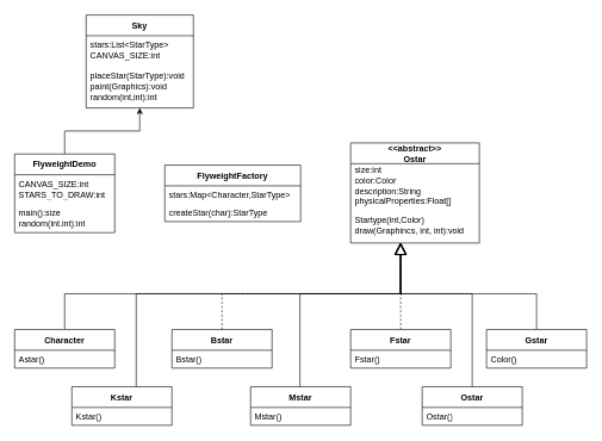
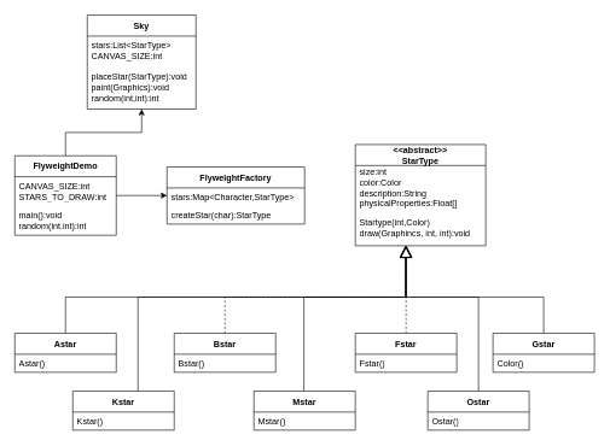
  <mxCell id="0" />
  <mxCell id="1" parent="0" />
+ <mxCell id="2" style="edgeStyle=orthogonalEdgeStyle;rounded=0;orthogonalLoop=1;jettySize=auto;html=1;" edge="1" parent="1" source="4" target="7"><mxGeometry relative="1" as="geometry" /></mxCell>
  <mxCell id="3" style="edgeStyle=orthogonalEdgeStyle;rounded=0;orthogonalLoop=1;jettySize=auto;html=1;" edge="1" parent="1" source="4" target="34"><mxGeometry relative="1" as="geometry" /></mxCell>
  <mxCell id="4" value="FlyweightDemo" style="swimlane;fontStyle=1;align=center;verticalAlign=middle;childLayout=stackLayout;horizontal=1;startSize=29;horizontalStack=0;resizeParent=1;resizeParentMax=0;resizeLast=0;collapsible=0;marginBottom=0;html=1;whiteSpace=wrap;" vertex="1" parent="1"><mxGeometry x="20" y="214.5" width="140" height="110" as="geometry" /></mxCell>
  <mxCell id="5" value="CANVAS_SIZE:int&lt;br&gt;STARS_TO_DRAW:int" style="text;html=1;strokeColor=none;fillColor=none;align=left;verticalAlign=middle;spacingLeft=4;spacingRight=4;overflow=hidden;rotatable=0;points=[[0,0.5],[1,0.5]];portConstraint=eastwest;whiteSpace=wrap;" vertex="1" parent="4"><mxGeometry y="29" width="140" height="41" as="geometry" /></mxCell>
- <mxCell id="6" value="main():size&lt;br&gt;random(int.int):int" style="text;html=1;strokeColor=none;fillColor=none;align=left;verticalAlign=middle;spacingLeft=4;spacingRight=4;overflow=hidden;rotatable=0;points=[[0,0.5],[1,0.5]];portConstraint=eastwest;whiteSpace=wrap;" vertex="1" parent="4"><mxGeometry y="70" width="140" height="40" as="geometry" /></mxCell>
+ <mxCell id="6" value="main():void&lt;br&gt;random(int.int):int" style="text;html=1;strokeColor=none;fillColor=none;align=left;verticalAlign=middle;spacingLeft=4;spacingRight=4;overflow=hidden;rotatable=0;points=[[0,0.5],[1,0.5]];portConstraint=eastwest;whiteSpace=wrap;" vertex="1" parent="4"><mxGeometry y="70" width="140" height="40" as="geometry" /></mxCell>
  <mxCell id="7" value="FlyweightFactory" style="swimlane;fontStyle=1;align=center;verticalAlign=middle;childLayout=stackLayout;horizontal=1;startSize=29;horizontalStack=0;resizeParent=1;resizeParentMax=0;resizeLast=0;collapsible=0;marginBottom=0;html=1;whiteSpace=wrap;" vertex="1" parent="1"><mxGeometry x="230" y="230" width="190" height="79" as="geometry" /></mxCell>
  <mxCell id="8" value="stars:Map&amp;lt;Character,StarType&amp;gt;" style="text;html=1;strokeColor=none;fillColor=none;align=left;verticalAlign=middle;spacingLeft=4;spacingRight=4;overflow=hidden;rotatable=0;points=[[0,0.5],[1,0.5]];portConstraint=eastwest;whiteSpace=wrap;" vertex="1" parent="7"><mxGeometry y="29" width="190" height="25" as="geometry" /></mxCell>
  <mxCell id="9" value="createStar(char):StarType" style="text;html=1;strokeColor=none;fillColor=none;align=left;verticalAlign=middle;spacingLeft=4;spacingRight=4;overflow=hidden;rotatable=0;points=[[0,0.5],[1,0.5]];portConstraint=eastwest;whiteSpace=wrap;" vertex="1" parent="7"><mxGeometry y="54" width="190" height="25" as="geometry" /></mxCell>
- <mxCell id="10" value="&amp;lt;&amp;lt;abstract&amp;gt;&amp;gt;&lt;br&gt;Ostar" style="swimlane;fontStyle=1;align=center;verticalAlign=middle;childLayout=stackLayout;horizontal=1;startSize=29;horizontalStack=0;resizeParent=1;resizeParentMax=0;resizeLast=0;collapsible=0;marginBottom=0;html=1;whiteSpace=wrap;" vertex="1" parent="1"><mxGeometry x="490" y="199" width="180" height="140" as="geometry" /></mxCell>
+ <mxCell id="10" value="&amp;lt;&amp;lt;abstract&amp;gt;&amp;gt;&lt;br&gt;StarType" style="swimlane;fontStyle=1;align=center;verticalAlign=middle;childLayout=stackLayout;horizontal=1;startSize=29;horizontalStack=0;resizeParent=1;resizeParentMax=0;resizeLast=0;collapsible=0;marginBottom=0;html=1;whiteSpace=wrap;" vertex="1" parent="1"><mxGeometry x="490" y="199" width="180" height="140" as="geometry" /></mxCell>
  <mxCell id="11" value="size:int&lt;br&gt;color:Color&amp;nbsp;&lt;br&gt;description:String&lt;br&gt;physicalProperties:Float[]" style="text;html=1;strokeColor=none;fillColor=none;align=left;verticalAlign=middle;spacingLeft=4;spacingRight=4;overflow=hidden;rotatable=0;points=[[0,0.5],[1,0.5]];portConstraint=eastwest;whiteSpace=wrap;" vertex="1" parent="10"><mxGeometry y="29" width="180" height="61" as="geometry" /></mxCell>
  <mxCell id="12" value="Startype(int,Color)&lt;br&gt;draw(Graphincs, int, int):void" style="text;html=1;strokeColor=none;fillColor=none;align=left;verticalAlign=middle;spacingLeft=4;spacingRight=4;overflow=hidden;rotatable=0;points=[[0,0.5],[1,0.5]];portConstraint=eastwest;whiteSpace=wrap;" vertex="1" parent="10"><mxGeometry y="90" width="180" height="50" as="geometry" /></mxCell>
  <mxCell id="13" style="edgeStyle=orthogonalEdgeStyle;rounded=0;orthogonalLoop=1;jettySize=auto;html=1;endArrow=block;endFill=0;endSize=14;" edge="1" parent="1" source="14" target="10"><mxGeometry relative="1" as="geometry"><Array as="points"><mxPoint x="90" y="410" /><mxPoint x="560" y="410" /></Array></mxGeometry></mxCell>
- <mxCell id="14" value="Character" style="swimlane;fontStyle=1;align=center;verticalAlign=middle;childLayout=stackLayout;horizontal=1;startSize=29;horizontalStack=0;resizeParent=1;resizeParentMax=0;resizeLast=0;collapsible=0;marginBottom=0;html=1;whiteSpace=wrap;" vertex="1" parent="1"><mxGeometry x="20" y="460" width="140" height="54" as="geometry" /></mxCell>
+ <mxCell id="14" value="Astar" style="swimlane;fontStyle=1;align=center;verticalAlign=middle;childLayout=stackLayout;horizontal=1;startSize=29;horizontalStack=0;resizeParent=1;resizeParentMax=0;resizeLast=0;collapsible=0;marginBottom=0;html=1;whiteSpace=wrap;" vertex="1" parent="1"><mxGeometry x="20" y="460" width="140" height="54" as="geometry" /></mxCell>
  <mxCell id="15" value="Astar()" style="text;html=1;strokeColor=none;fillColor=none;align=left;verticalAlign=middle;spacingLeft=4;spacingRight=4;overflow=hidden;rotatable=0;points=[[0,0.5],[1,0.5]];portConstraint=eastwest;whiteSpace=wrap;" vertex="1" parent="14"><mxGeometry y="29" width="140" height="25" as="geometry" /></mxCell>
  <mxCell id="16" style="edgeStyle=orthogonalEdgeStyle;rounded=0;orthogonalLoop=1;jettySize=auto;html=1;endSize=14;endArrow=block;endFill=0;" edge="1" parent="1" source="17" target="10"><mxGeometry relative="1" as="geometry"><Array as="points"><mxPoint x="190" y="410" /><mxPoint x="560" y="410" /></Array></mxGeometry></mxCell>
  <mxCell id="17" value="Kstar" style="swimlane;fontStyle=1;align=center;verticalAlign=middle;childLayout=stackLayout;horizontal=1;startSize=29;horizontalStack=0;resizeParent=1;resizeParentMax=0;resizeLast=0;collapsible=0;marginBottom=0;html=1;whiteSpace=wrap;" vertex="1" parent="1"><mxGeometry x="100" y="540" width="140" height="54" as="geometry" /></mxCell>
  <mxCell id="18" value="Kstar()" style="text;html=1;strokeColor=none;fillColor=none;align=left;verticalAlign=middle;spacingLeft=4;spacingRight=4;overflow=hidden;rotatable=0;points=[[0,0.5],[1,0.5]];portConstraint=eastwest;whiteSpace=wrap;" vertex="1" parent="17"><mxGeometry y="29" width="140" height="25" as="geometry" /></mxCell>
  <mxCell id="19" style="edgeStyle=orthogonalEdgeStyle;rounded=0;orthogonalLoop=1;jettySize=auto;html=1;startSize=6;endArrow=block;endFill=0;endSize=14;" edge="1" parent="1" source="20" target="10"><mxGeometry relative="1" as="geometry"><Array as="points"><mxPoint x="660" y="410" /><mxPoint x="560" y="410" /></Array></mxGeometry></mxCell>
  <mxCell id="20" value="Ostar" style="swimlane;fontStyle=1;align=center;verticalAlign=middle;childLayout=stackLayout;horizontal=1;startSize=29;horizontalStack=0;resizeParent=1;resizeParentMax=0;resizeLast=0;collapsible=0;marginBottom=0;html=1;whiteSpace=wrap;" vertex="1" parent="1"><mxGeometry x="590" y="540" width="140" height="54" as="geometry" /></mxCell>
  <mxCell id="21" value="Ostar()" style="text;html=1;strokeColor=none;fillColor=none;align=left;verticalAlign=middle;spacingLeft=4;spacingRight=4;overflow=hidden;rotatable=0;points=[[0,0.5],[1,0.5]];portConstraint=eastwest;whiteSpace=wrap;" vertex="1" parent="20"><mxGeometry y="29" width="140" height="25" as="geometry" /></mxCell>
  <mxCell id="22" style="edgeStyle=orthogonalEdgeStyle;rounded=0;orthogonalLoop=1;jettySize=auto;html=1;endArrow=block;endFill=0;startSize=6;endSize=14;" edge="1" parent="1" source="23"><mxGeometry relative="1" as="geometry"><mxPoint x="419" y="610" as="sourcePoint" /><mxPoint x="559" y="339" as="targetPoint" /><Array as="points"><mxPoint x="419" y="410" /><mxPoint x="559" y="410" /></Array></mxGeometry></mxCell>
  <mxCell id="23" value="Mstar" style="swimlane;fontStyle=1;align=center;verticalAlign=middle;childLayout=stackLayout;horizontal=1;startSize=29;horizontalStack=0;resizeParent=1;resizeParentMax=0;resizeLast=0;collapsible=0;marginBottom=0;html=1;whiteSpace=wrap;" vertex="1" parent="1"><mxGeometry x="350" y="540" width="140" height="54" as="geometry" /></mxCell>
  <mxCell id="24" value="Mstar()" style="text;html=1;strokeColor=none;fillColor=none;align=left;verticalAlign=middle;spacingLeft=4;spacingRight=4;overflow=hidden;rotatable=0;points=[[0,0.5],[1,0.5]];portConstraint=eastwest;whiteSpace=wrap;" vertex="1" parent="23"><mxGeometry y="29" width="140" height="25" as="geometry" /></mxCell>
  <mxCell id="25" style="edgeStyle=orthogonalEdgeStyle;rounded=0;orthogonalLoop=1;jettySize=auto;html=1;endSize=14;endArrow=block;endFill=0;dashed=1;" edge="1" parent="1" source="26" target="10"><mxGeometry relative="1" as="geometry"><Array as="points"><mxPoint x="310" y="410" /><mxPoint x="560" y="410" /></Array></mxGeometry></mxCell>
  <mxCell id="26" value="Bstar" style="swimlane;fontStyle=1;align=center;verticalAlign=middle;childLayout=stackLayout;horizontal=1;startSize=29;horizontalStack=0;resizeParent=1;resizeParentMax=0;resizeLast=0;collapsible=0;marginBottom=0;html=1;whiteSpace=wrap;" vertex="1" parent="1"><mxGeometry x="240" y="460" width="140" height="54" as="geometry" /></mxCell>
  <mxCell id="27" value="Bstar()" style="text;html=1;strokeColor=none;fillColor=none;align=left;verticalAlign=middle;spacingLeft=4;spacingRight=4;overflow=hidden;rotatable=0;points=[[0,0.5],[1,0.5]];portConstraint=eastwest;whiteSpace=wrap;" vertex="1" parent="26"><mxGeometry y="29" width="140" height="25" as="geometry" /></mxCell>
  <mxCell id="28" style="edgeStyle=orthogonalEdgeStyle;rounded=0;orthogonalLoop=1;jettySize=auto;html=1;endArrow=block;endFill=0;endSize=14;dashed=1;" edge="1" parent="1" source="29" target="10"><mxGeometry relative="1" as="geometry"><Array as="points"><mxPoint x="560" y="440" /><mxPoint x="560" y="440" /></Array></mxGeometry></mxCell>
  <mxCell id="29" value="Fstar" style="swimlane;fontStyle=1;align=center;verticalAlign=middle;childLayout=stackLayout;horizontal=1;startSize=29;horizontalStack=0;resizeParent=1;resizeParentMax=0;resizeLast=0;collapsible=0;marginBottom=0;html=1;whiteSpace=wrap;" vertex="1" parent="1"><mxGeometry x="490" y="460" width="140" height="54" as="geometry" /></mxCell>
  <mxCell id="30" value="Fstar()" style="text;html=1;strokeColor=none;fillColor=none;align=left;verticalAlign=middle;spacingLeft=4;spacingRight=4;overflow=hidden;rotatable=0;points=[[0,0.5],[1,0.5]];portConstraint=eastwest;whiteSpace=wrap;" vertex="1" parent="29"><mxGeometry y="29" width="140" height="25" as="geometry" /></mxCell>
  <mxCell id="31" style="edgeStyle=orthogonalEdgeStyle;rounded=0;orthogonalLoop=1;jettySize=auto;html=1;endArrow=block;endFill=0;startSize=6;endSize=14;" edge="1" parent="1" source="32" target="10"><mxGeometry relative="1" as="geometry"><Array as="points"><mxPoint x="750" y="410" /><mxPoint x="560" y="410" /></Array></mxGeometry></mxCell>
  <mxCell id="32" value="Gstar" style="swimlane;fontStyle=1;align=center;verticalAlign=middle;childLayout=stackLayout;horizontal=1;startSize=29;horizontalStack=0;resizeParent=1;resizeParentMax=0;resizeLast=0;collapsible=0;marginBottom=0;html=1;whiteSpace=wrap;" vertex="1" parent="1"><mxGeometry x="680" y="460" width="140" height="54" as="geometry" /></mxCell>
  <mxCell id="33" value="Color()" style="text;html=1;strokeColor=none;fillColor=none;align=left;verticalAlign=middle;spacingLeft=4;spacingRight=4;overflow=hidden;rotatable=0;points=[[0,0.5],[1,0.5]];portConstraint=eastwest;whiteSpace=wrap;" vertex="1" parent="32"><mxGeometry y="29" width="140" height="25" as="geometry" /></mxCell>
  <mxCell id="34" value="Sky" style="swimlane;fontStyle=1;align=center;verticalAlign=middle;childLayout=stackLayout;horizontal=1;startSize=29;horizontalStack=0;resizeParent=1;resizeParentMax=0;resizeLast=0;collapsible=0;marginBottom=0;html=1;whiteSpace=wrap;" vertex="1" parent="1"><mxGeometry x="120" y="20" width="150" height="130" as="geometry" /></mxCell>
  <mxCell id="35" value="stars:List&amp;lt;StarType&amp;gt;&lt;br&gt;CANVAS_SIZE:int" style="text;html=1;strokeColor=none;fillColor=none;align=left;verticalAlign=middle;spacingLeft=4;spacingRight=4;overflow=hidden;rotatable=0;points=[[0,0.5],[1,0.5]];portConstraint=eastwest;whiteSpace=wrap;" vertex="1" parent="34"><mxGeometry y="29" width="150" height="41" as="geometry" /></mxCell>
  <mxCell id="36" value="placeStar(StarType):void&lt;br&gt;paint(Graphics):void&lt;br&gt;random(int,int):int" style="text;html=1;strokeColor=none;fillColor=none;align=left;verticalAlign=middle;spacingLeft=4;spacingRight=4;overflow=hidden;rotatable=0;points=[[0,0.5],[1,0.5]];portConstraint=eastwest;whiteSpace=wrap;" vertex="1" parent="34"><mxGeometry y="70" width="150" height="60" as="geometry" /></mxCell>
